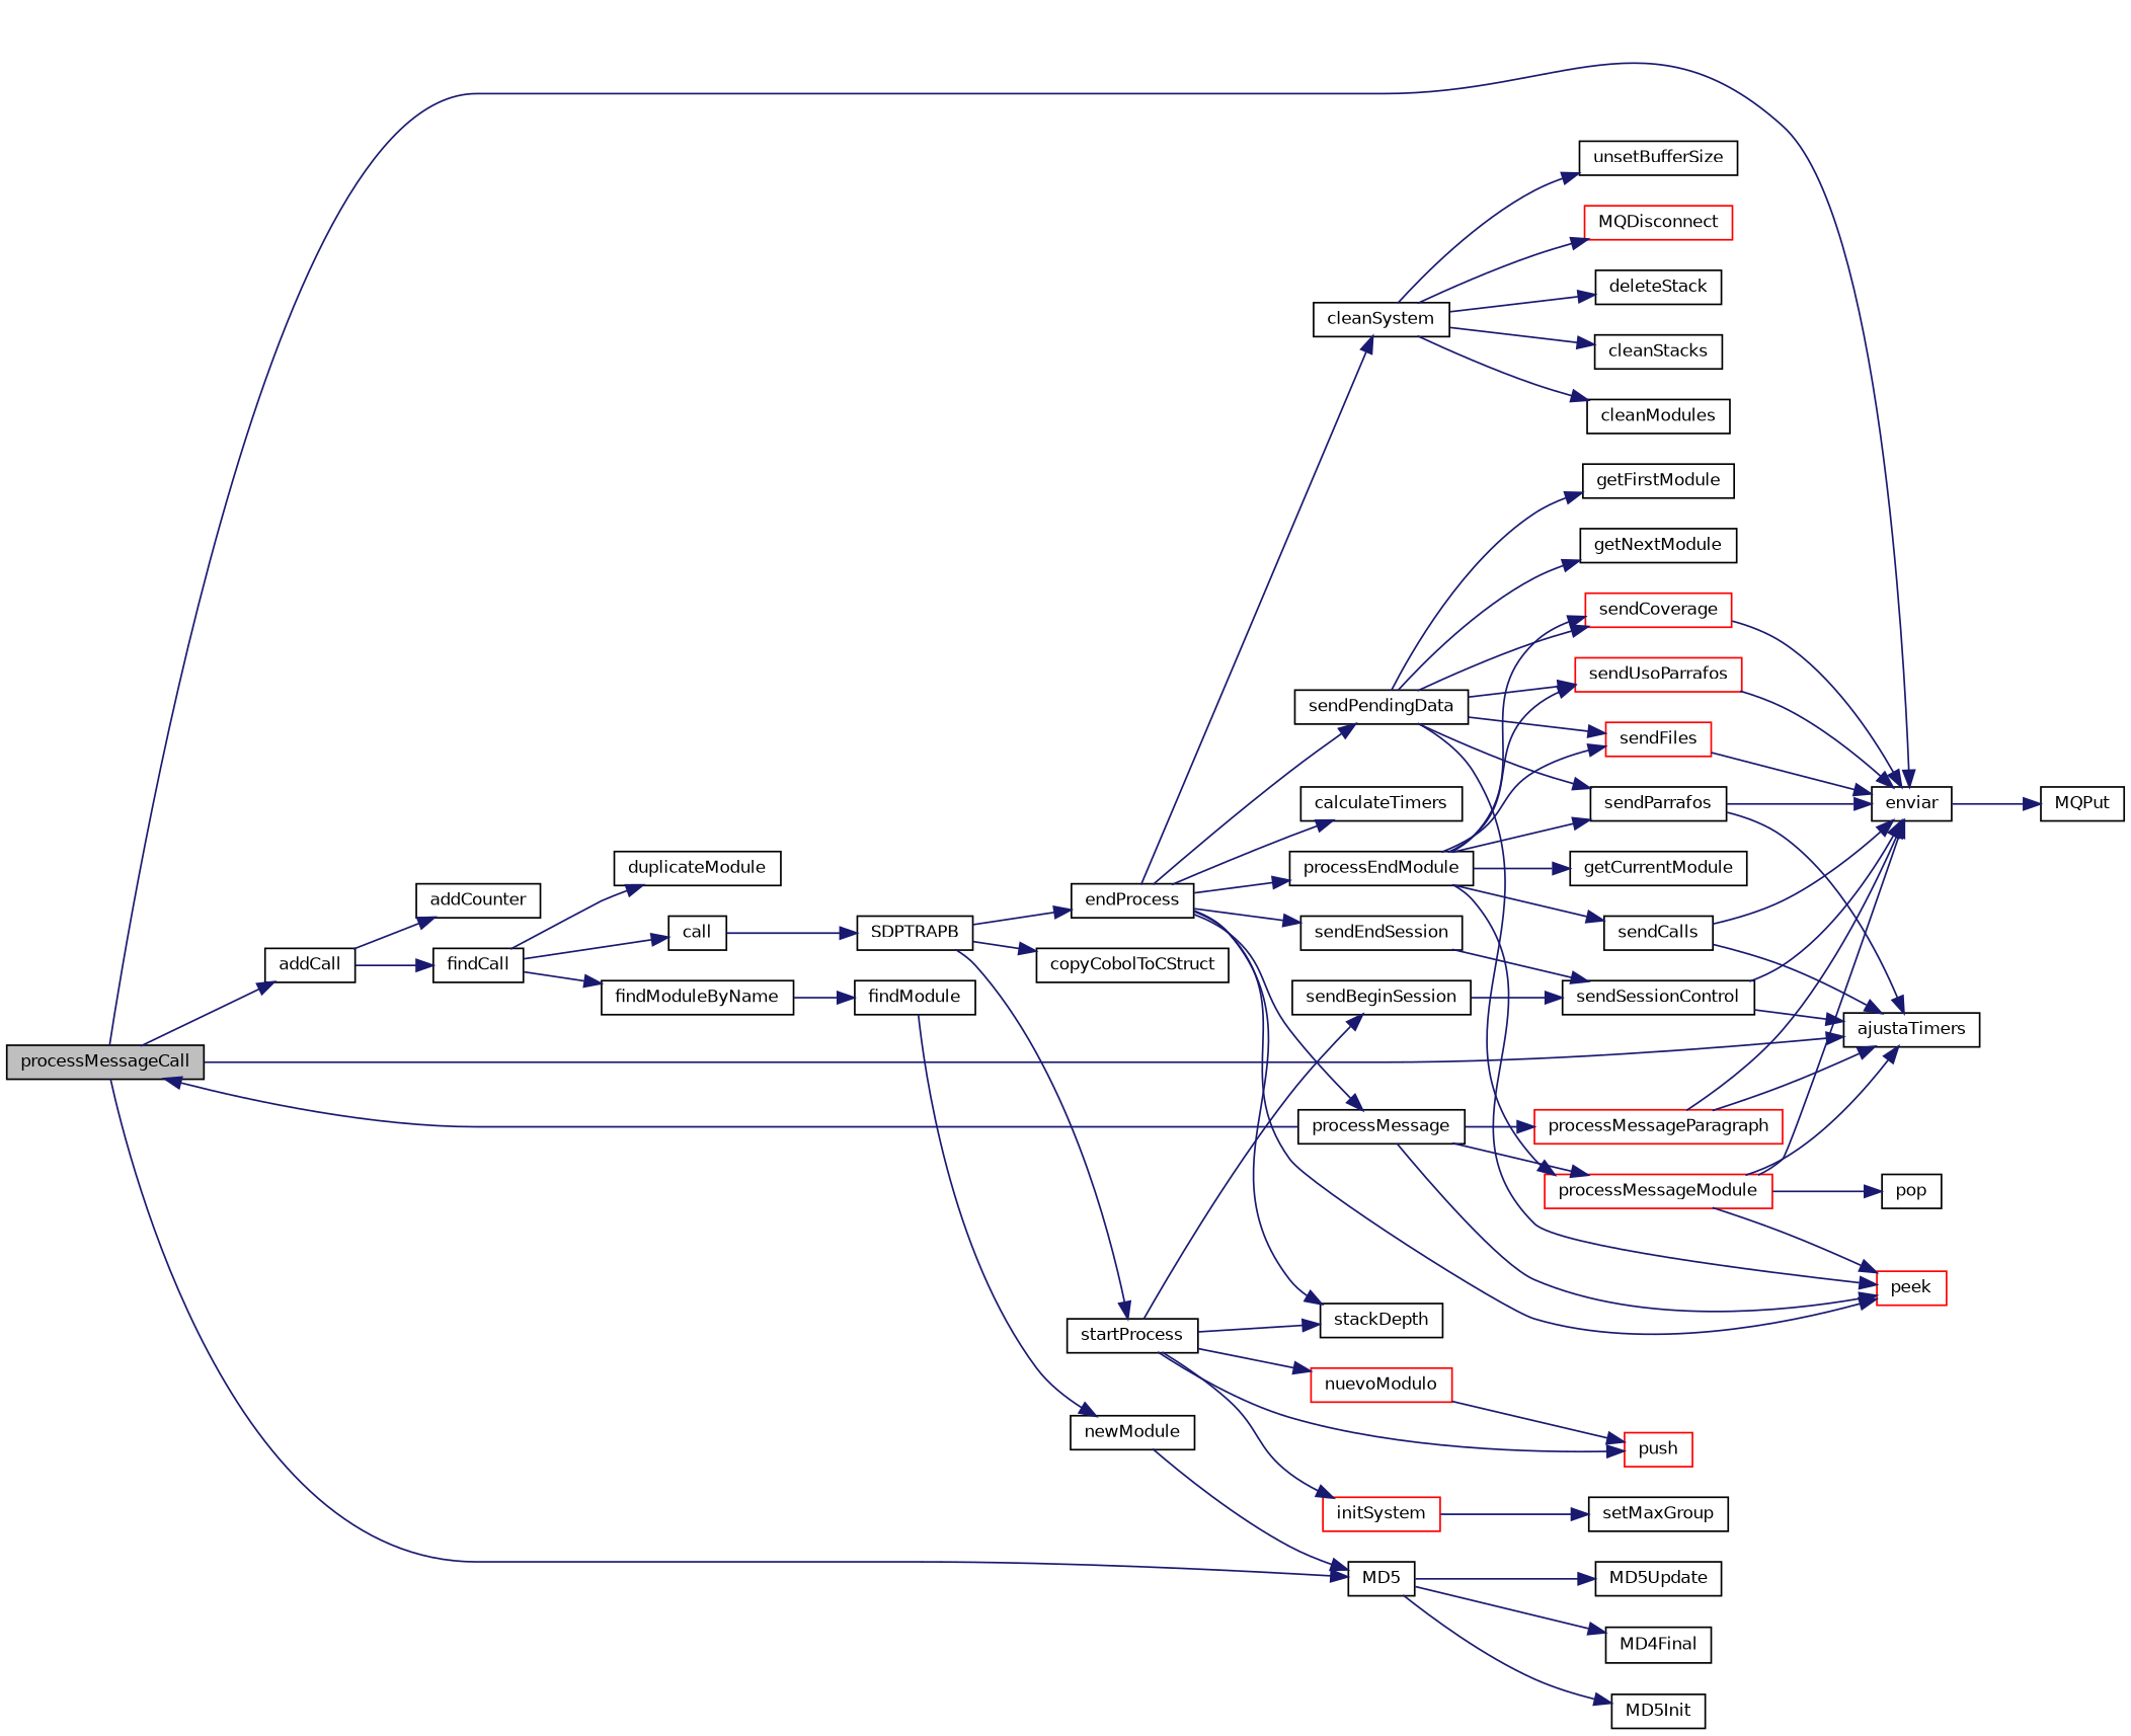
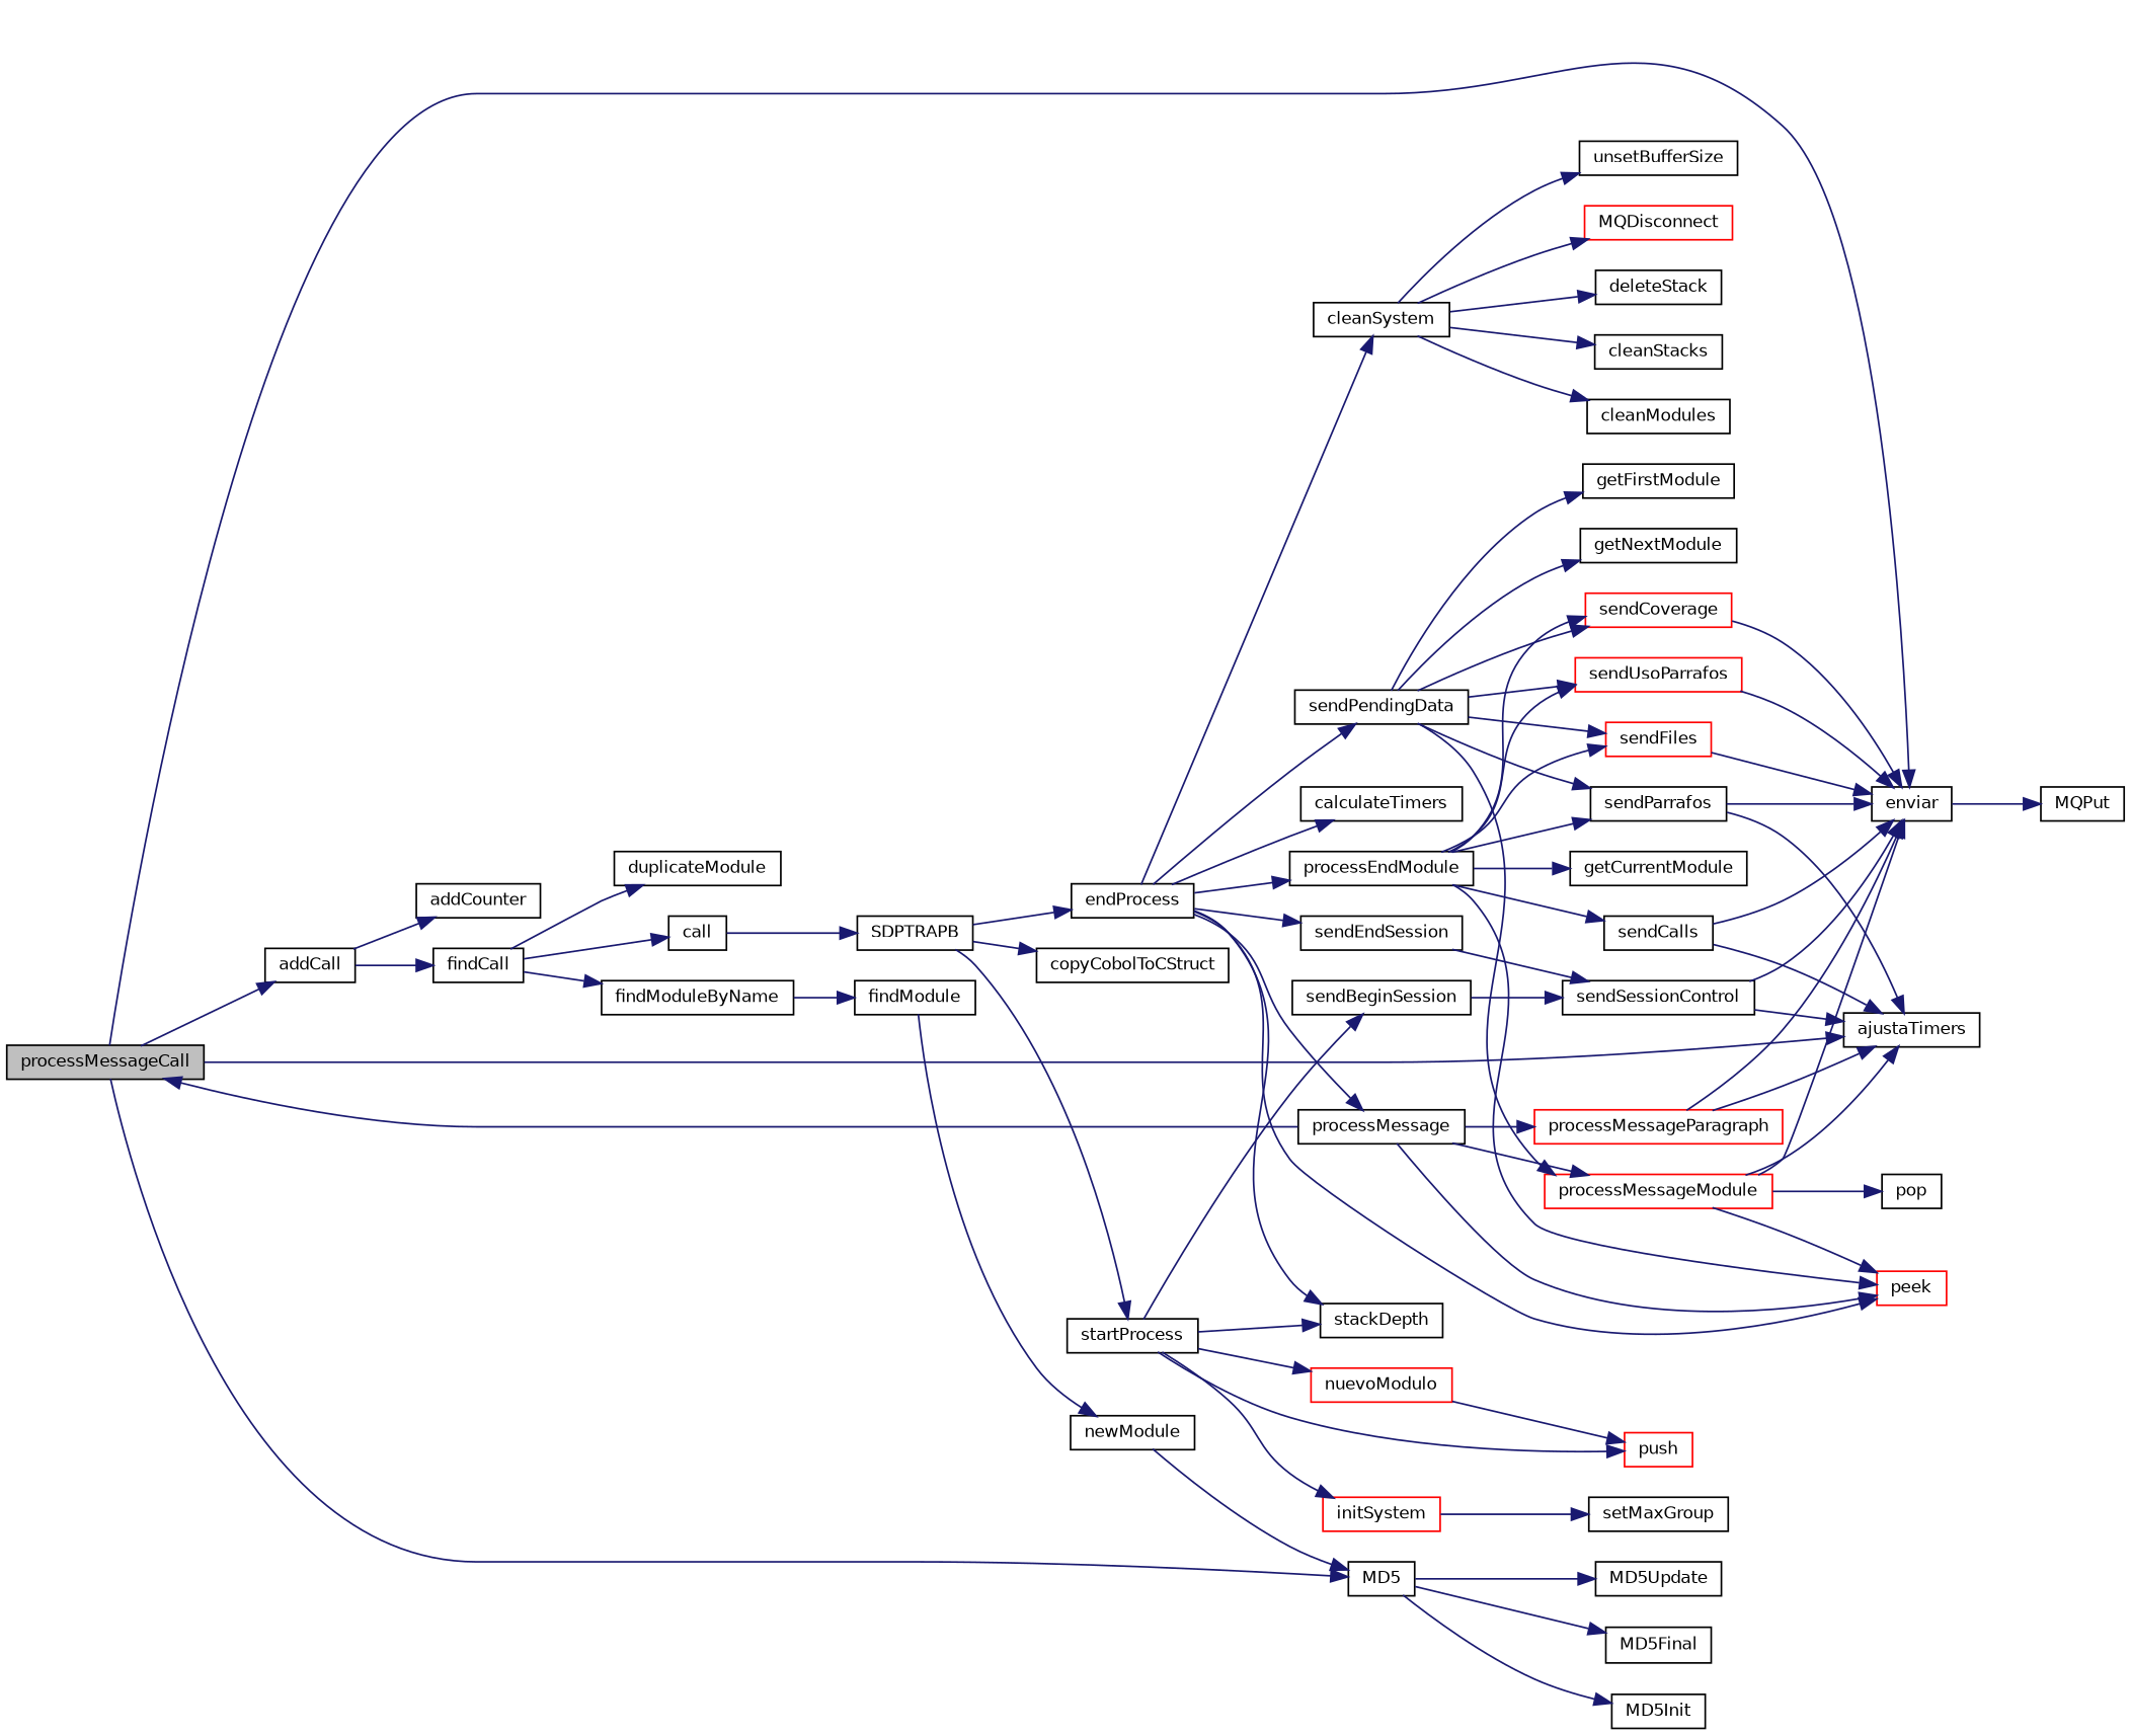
  digraph {
    rankdir=LR
    node [color=black fillcolor=white fontname=Helvetica fontsize=10 shape=record style=filled]
    edge [color=midnightblue fontname=Helvetica fontsize=10 labelfontname=Helvetica labelfontsize=10 style=solid]
    n1 [fillcolor=grey75 fontcolor=black height=0.2 label=processMessageCall width=0.4]
    n2 [height=0.2 label=addCall width=0.4]
    n3 [height=0.2 label=ajustaTimers width=0.4]
    n4 [height=0.2 label=enviar width=0.4]
    n5 [height=0.2 label=MD5 width=0.4]
    n6 [height=0.2 label=findCall width=0.4]
    n7 [height=0.2 label=addCounter width=0.4]
    n8 [height=0.2 label=MQPut width=0.4]
    n9 [height=0.2 label=MD5Init width=0.4]
    n10 [height=0.2 label=MD5Update width=0.4]
-   n11 [height=0.2 label=MD4Final width=0.4]
+   n11 [height=0.2 label=MD5Final width=0.4]
    n12 [height=0.2 label=call width=0.4]
    n13 [height=0.2 label=findModuleByName width=0.4]
    n14 [height=0.2 label=duplicateModule width=0.4]
    n15 [height=0.2 label=SDPTRAPB width=0.4]
    n16 [height=0.2 label=findModule width=0.4]
    n17 [height=0.2 label=copyCobolToCStruct width=0.4]
    n18 [height=0.2 label=endProcess width=0.4]
    n19 [height=0.2 label=startProcess width=0.4]
    n20 [height=0.2 label=calculateTimers width=0.4]
    n21 [height=0.2 label=processMessage width=0.4]
    n22 [height=0.2 label=processEndModule width=0.4]
    n23 [height=0.2 label=stackDepth width=0.4]
    n24 [height=0.2 label=sendPendingData width=0.4]
    n25 [height=0.2 label=sendEndSession width=0.4]
    n26 [height=0.2 label=cleanSystem width=0.4]
    n27 [color=red height=0.2 label=peek width=0.4]
    n28 [color=red height=0.2 label=initSystem width=0.4]
    n29 [color=red height=0.2 label=nuevoModulo width=0.4]
    n30 [color=red height=0.2 label=push width=0.4]
    n31 [height=0.2 label=sendBeginSession width=0.4]
    n32 [height=0.2 label=pop width=0.4]
    n33 [color=red height=0.2 label=processMessageParagraph width=0.4]
    n34 [color=red height=0.2 label=processMessageModule width=0.4]
    n35 [height=0.2 label=sendParrafos width=0.4]
    n36 [height=0.2 label=getCurrentModule width=0.4]
    n37 [height=0.2 label=sendCalls width=0.4]
    n38 [color=red height=0.2 label=sendCoverage width=0.4]
    n39 [color=red height=0.2 label=sendUsoParrafos width=0.4]
    n40 [color=red height=0.2 label=sendFiles width=0.4]
    n41 [height=0.2 label=getFirstModule width=0.4]
    n42 [height=0.2 label=getNextModule width=0.4]
    n43 [height=0.2 label=sendSessionControl width=0.4]
    n44 [color=red height=0.2 label=MQDisconnect width=0.4]
    n45 [height=0.2 label=deleteStack width=0.4]
    n46 [height=0.2 label=cleanStacks width=0.4]
    n47 [height=0.2 label=cleanModules width=0.4]
    n48 [height=0.2 label=unsetBufferSize width=0.4]
    n49 [height=0.2 label=setMaxGroup width=0.4]
    n50 [height=0.2 label=newModule width=0.4]
    n1 -> n2
    n1 -> n3
    n1 -> n4
    n1 -> n5
    n2 -> n6
    n2 -> n7
    n4 -> n8
    n5 -> n9
    n5 -> n10
    n5 -> n11
    n6 -> n12
    n6 -> n13
    n6 -> n14
    n12 -> n15
    n13 -> n16
    n15 -> n17
    n15 -> n18
    n15 -> n19
    n16 -> n50
    n18 -> n20
    n18 -> n21
    n18 -> n22
    n18 -> n23
    n18 -> n24
    n18 -> n25
    n18 -> n26
    n18 -> n27
    n19 -> n23
    n19 -> n28
    n19 -> n29
    n19 -> n30
    n19 -> n31
    n21 -> n1
    n21 -> n27
    n21 -> n33
    n21 -> n34
    n22 -> n27
    n22 -> n35
    n22 -> n36
    n22 -> n37
    n22 -> n38
    n22 -> n39
    n22 -> n40
    n24 -> n34
    n24 -> n35
    n24 -> n38
    n24 -> n39
    n24 -> n40
    n24 -> n41
    n24 -> n42
    n25 -> n43
    n26 -> n44
    n26 -> n45
    n26 -> n46
    n26 -> n47
    n26 -> n48
    n28 -> n49
    n29 -> n30
    n31 -> n43
    n33 -> n3
    n33 -> n4
    n34 -> n3
    n34 -> n4
    n34 -> n27
    n34 -> n32
    n35 -> n3
    n35 -> n4
    n37 -> n3
    n37 -> n4
    n38 -> n4
    n39 -> n4
    n40 -> n4
    n43 -> n3
    n43 -> n4
    n50 -> n5
  }
